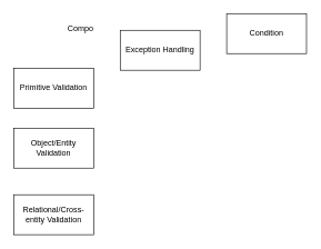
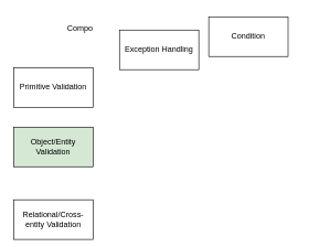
  <mxCell id="0" />
  <mxCell id="1" parent="0" />
  <mxCell id="2" value="Primitive Validation" style="rounded=0;whiteSpace=wrap;html=1;" vertex="1" parent="1"><mxGeometry x="20" y="102" width="120" height="60" as="geometry" /></mxCell>
- <mxCell id="3" value="Object/Entity Validation" style="whiteSpace=wrap;html=1;rounded=0;" vertex="1" parent="1"><mxGeometry x="20" y="192" width="120" height="60" as="geometry" /></mxCell>
- <mxCell id="4" value="Relational/Cross-entity Validation" style="whiteSpace=wrap;html=1;rounded=0;" vertex="1" parent="1"><mxGeometry x="20" y="292" width="120" height="60" as="geometry" /></mxCell>
+ <mxCell id="3" value="Object/Entity Validation" style="whiteSpace=wrap;html=1;rounded=0;fillColor=#d5e8d4;" vertex="1" parent="1"><mxGeometry x="20" y="192" width="120" height="60" as="geometry" /></mxCell>
+ <mxCell id="4" value="Relational/Cross-entity Validation" style="whiteSpace=wrap;html=1;rounded=0;" vertex="1" parent="1"><mxGeometry x="20" y="302" width="120" height="60" as="geometry" /></mxCell>
  <mxCell id="5" value="Exception Handling" style="whiteSpace=wrap;html=1;rounded=0;" vertex="1" parent="1"><mxGeometry x="180" y="45" width="120" height="60" as="geometry" /></mxCell>
- <mxCell id="6" value="Condition" style="whiteSpace=wrap;html=1;rounded=0;" vertex="1" parent="1"><mxGeometry x="340" y="20" width="120" height="60" as="geometry" /></mxCell>
+ <mxCell id="6" value="Condition" style="whiteSpace=wrap;html=1;rounded=0;" vertex="1" parent="1"><mxGeometry x="315" y="25" width="120" height="60" as="geometry" /></mxCell>
  <mxCell id="7" value="Compo" style="text;html=1;align=center;verticalAlign=middle;resizable=0;points=[];autosize=1;strokeColor=none;fillColor=none;" vertex="1" parent="1"><mxGeometry x="90" y="27" width="60" height="30" as="geometry" /></mxCell>
